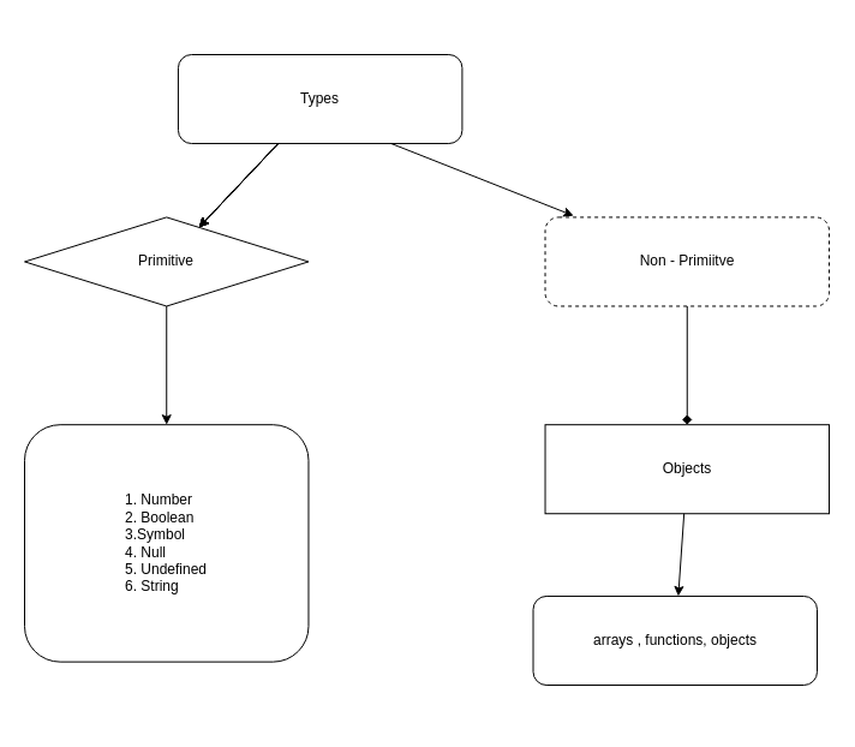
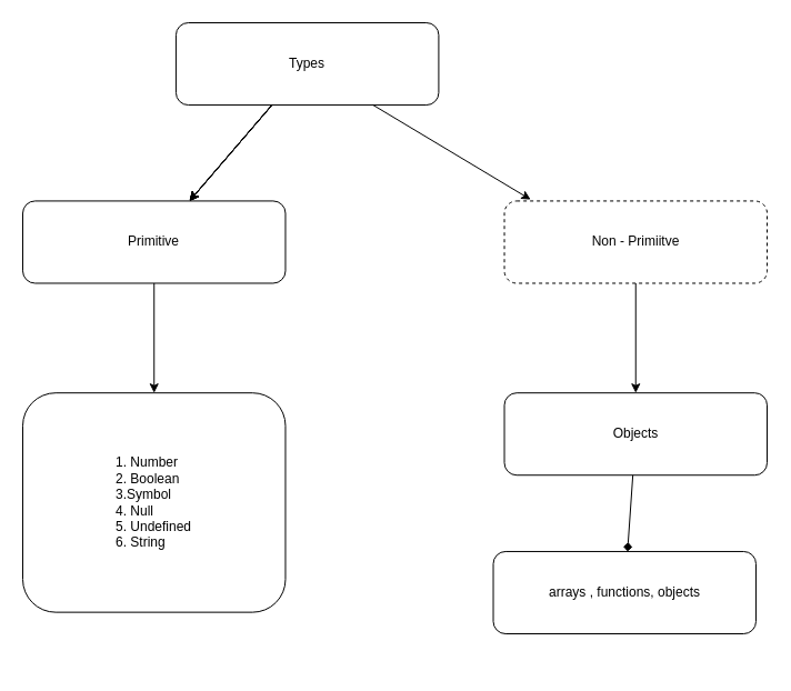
  <mxCell id="0" />
  <mxCell id="1" parent="0" />
  <mxCell id="2" value="" style="group" vertex="1" connectable="0" parent="1"><mxGeometry x="20" y="20" width="670" height="580" as="geometry" /></mxCell>
- <mxCell id="3" value="Types" style="rounded=1;whiteSpace=wrap;html=1;" vertex="1" parent="2"><mxGeometry x="127.941" y="25" width="236.471" height="74.043" as="geometry" /></mxCell>
- <mxCell id="4" value="Primitive" style="rhombus;whiteSpace=wrap;html=1;" vertex="1" parent="2"><mxGeometry y="160.426" width="236.471" height="74.043" as="geometry" /></mxCell>
+ <mxCell id="3" value="Types" style="rounded=1;whiteSpace=wrap;html=1;" vertex="1" parent="2"><mxGeometry x="137.941" width="236.471" height="74.043" as="geometry" /></mxCell>
+ <mxCell id="4" value="Primitive" style="rounded=1;whiteSpace=wrap;html=1;" vertex="1" parent="2"><mxGeometry y="160.426" width="236.471" height="74.043" as="geometry" /></mxCell>
  <mxCell id="5" value="" style="edgeStyle=none;html=1;" edge="1" parent="2" source="3" target="4"><mxGeometry relative="1" as="geometry" /></mxCell>
  <mxCell id="6" value="" style="edgeStyle=none;html=1;" edge="1" parent="2" source="3" target="4"><mxGeometry relative="1" as="geometry" /></mxCell>
  <mxCell id="7" value="" style="edgeStyle=none;html=1;" edge="1" parent="2" source="3" target="4"><mxGeometry relative="1" as="geometry" /></mxCell>
  <mxCell id="8" value="" style="edgeStyle=none;html=1;" edge="1" parent="2" source="3" target="4"><mxGeometry relative="1" as="geometry" /></mxCell>
  <mxCell id="9" value="" style="edgeStyle=none;html=1;" edge="1" parent="2" source="3" target="4"><mxGeometry relative="1" as="geometry" /></mxCell>
  <mxCell id="10" value="Non - Primiitve" style="rounded=1;whiteSpace=wrap;html=1;dashed=1;" vertex="1" parent="2"><mxGeometry x="433.529" y="160.426" width="236.471" height="74.043" as="geometry" /></mxCell>
  <mxCell id="11" value="" style="edgeStyle=none;html=1;entryX=0.1;entryY=-0.017;entryDx=0;entryDy=0;entryPerimeter=0;exitX=0.75;exitY=1;exitDx=0;exitDy=0;" edge="1" parent="2" source="3" target="10"><mxGeometry relative="1" as="geometry"><mxPoint x="244.05" y="86.383" as="sourcePoint" /><mxPoint x="169.774" y="172.766" as="targetPoint" /></mxGeometry></mxCell>
  <mxCell id="12" value="&lt;div style=&quot;text-align: left;&quot;&gt;&lt;span style=&quot;background-color: initial;&quot;&gt;1. Number&lt;/span&gt;&lt;/div&gt;&lt;div style=&quot;text-align: left;&quot;&gt;&lt;span style=&quot;background-color: initial;&quot;&gt;2. Boolean&lt;/span&gt;&lt;/div&gt;&lt;div style=&quot;text-align: left;&quot;&gt;&lt;span style=&quot;background-color: initial;&quot;&gt;3.Symbol&lt;/span&gt;&lt;/div&gt;&lt;div style=&quot;text-align: left;&quot;&gt;&lt;span style=&quot;background-color: initial;&quot;&gt;4. Null&lt;/span&gt;&lt;/div&gt;&lt;div style=&quot;text-align: left;&quot;&gt;&lt;span style=&quot;background-color: initial;&quot;&gt;5. Undefined&lt;/span&gt;&lt;/div&gt;&lt;div style=&quot;text-align: left;&quot;&gt;&lt;span style=&quot;background-color: initial;&quot;&gt;6. String&lt;/span&gt;&lt;/div&gt;" style="whiteSpace=wrap;html=1;rounded=1;" vertex="1" parent="2"><mxGeometry y="333.191" width="236.471" height="197.447" as="geometry" /></mxCell>
  <mxCell id="13" value="" style="edgeStyle=none;html=1;" edge="1" parent="2" source="4" target="12"><mxGeometry relative="1" as="geometry" /></mxCell>
- <mxCell id="14" value="Objects" style="whiteSpace=wrap;html=1;rounded=0;" vertex="1" parent="2"><mxGeometry x="433.529" y="333.191" width="236.471" height="74.043" as="geometry" /></mxCell>
- <mxCell id="15" value="" style="edgeStyle=none;html=1;endArrow=diamond;" edge="1" parent="2" source="10" target="14"><mxGeometry relative="1" as="geometry" /></mxCell>
+ <mxCell id="14" value="Objects" style="whiteSpace=wrap;html=1;rounded=1;" vertex="1" parent="2"><mxGeometry x="433.529" y="333.191" width="236.471" height="74.043" as="geometry" /></mxCell>
+ <mxCell id="15" value="" style="edgeStyle=none;html=1;" edge="1" parent="2" source="10" target="14"><mxGeometry relative="1" as="geometry" /></mxCell>
  <mxCell id="16" value="arrays , functions, objects" style="whiteSpace=wrap;html=1;rounded=1;" vertex="1" parent="2"><mxGeometry x="423.529" y="475.957" width="236.471" height="74.043" as="geometry" /></mxCell>
- <mxCell id="17" value="" style="edgeStyle=none;html=1;" edge="1" parent="2" source="14" target="16"><mxGeometry relative="1" as="geometry" /></mxCell>
+ <mxCell id="17" value="" style="edgeStyle=none;html=1;endArrow=diamond;" edge="1" parent="2" source="14" target="16"><mxGeometry relative="1" as="geometry" /></mxCell>
